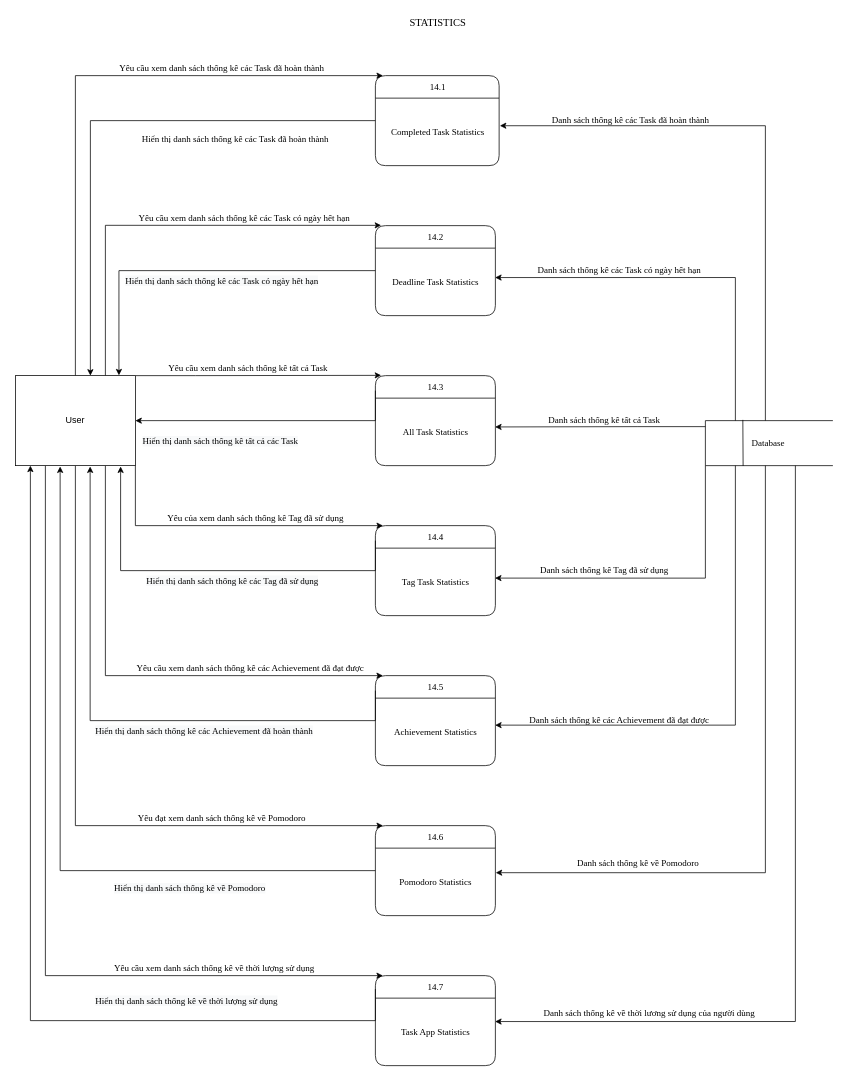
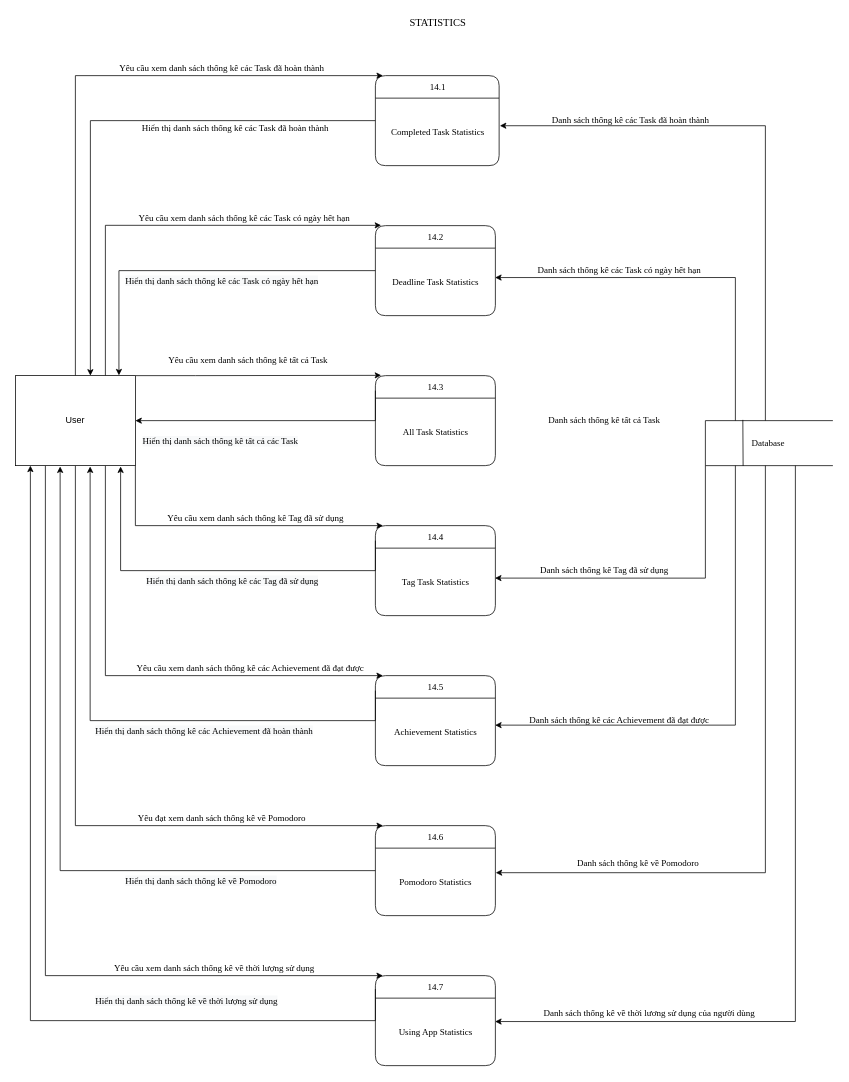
  <mxCell id="0" />
  <mxCell id="1" parent="0" />
  <mxCell id="2" style="edgeStyle=orthogonalEdgeStyle;rounded=0;orthogonalLoop=1;jettySize=auto;html=1;entryX=0.373;entryY=1.01;entryDx=0;entryDy=0;entryPerimeter=0;" parent="1" source="5" target="43" edge="1"><mxGeometry relative="1" as="geometry"><Array as="points"><mxPoint x="80" y="1160" /></Array></mxGeometry></mxCell>
  <mxCell id="3" value="&lt;font face=&quot;Verdana&quot; style=&quot;font-size: 12px&quot;&gt;14.7&lt;/font&gt;" style="swimlane;childLayout=stackLayout;horizontal=1;startSize=30;horizontalStack=0;rounded=1;fontSize=14;fontStyle=0;strokeWidth=1;resizeParent=0;resizeLast=1;shadow=0;dashed=0;align=center;html=1;" parent="1" vertex="1"><mxGeometry x="500" y="1300" width="160" height="120" as="geometry"><mxRectangle x="560" y="2400" width="50" height="30" as="alternateBounds" /></mxGeometry></mxCell>
- <mxCell id="4" value="&lt;font face=&quot;Verdana&quot;&gt;Task App Statistics&lt;/font&gt;" style="text;html=1;align=center;verticalAlign=middle;resizable=0;points=[];autosize=1;" parent="3" vertex="1"><mxGeometry y="30" width="160" height="90" as="geometry" /></mxCell>
+ <mxCell id="4" value="&lt;font face=&quot;Verdana&quot;&gt;Using App Statistics&lt;/font&gt;" style="text;html=1;align=center;verticalAlign=middle;resizable=0;points=[];autosize=1;" parent="3" vertex="1"><mxGeometry y="30" width="160" height="90" as="geometry" /></mxCell>
  <mxCell id="5" value="&lt;font face=&quot;Verdana&quot; style=&quot;font-size: 12px&quot;&gt;14.6&lt;/font&gt;" style="swimlane;childLayout=stackLayout;horizontal=1;startSize=30;horizontalStack=0;rounded=1;fontSize=14;fontStyle=0;strokeWidth=1;resizeParent=0;resizeLast=1;shadow=0;dashed=0;align=center;html=1;" parent="1" vertex="1"><mxGeometry x="500" y="1100" width="160" height="120" as="geometry"><mxRectangle x="182" y="100" width="50" height="30" as="alternateBounds" /></mxGeometry></mxCell>
  <mxCell id="6" value="&lt;font face=&quot;Verdana&quot;&gt;Pomodoro Statistics&lt;/font&gt;" style="text;html=1;align=center;verticalAlign=middle;resizable=0;points=[];autosize=1;" parent="5" vertex="1"><mxGeometry y="30" width="160" height="90" as="geometry" /></mxCell>
  <mxCell id="7" value="&lt;font face=&quot;Verdana&quot; style=&quot;font-size: 12px&quot;&gt;14.5&lt;/font&gt;" style="swimlane;childLayout=stackLayout;horizontal=1;startSize=30;horizontalStack=0;rounded=1;fontSize=14;fontStyle=0;strokeWidth=1;resizeParent=0;resizeLast=1;shadow=0;dashed=0;align=center;html=1;" parent="1" vertex="1"><mxGeometry x="500" y="900" width="160" height="120" as="geometry"><mxRectangle x="182" y="100" width="50" height="30" as="alternateBounds" /></mxGeometry></mxCell>
  <mxCell id="8" value="&lt;font face=&quot;Verdana&quot;&gt;Achievement Statistics&lt;/font&gt;" style="text;html=1;align=center;verticalAlign=middle;resizable=0;points=[];autosize=1;" parent="7" vertex="1"><mxGeometry y="30" width="160" height="90" as="geometry" /></mxCell>
  <mxCell id="9" value="&lt;font face=&quot;Verdana&quot; style=&quot;font-size: 12px&quot;&gt;14.4&lt;/font&gt;" style="swimlane;childLayout=stackLayout;horizontal=1;startSize=30;horizontalStack=0;rounded=1;fontSize=14;fontStyle=0;strokeWidth=1;resizeParent=0;resizeLast=1;shadow=0;dashed=0;align=center;html=1;" parent="1" vertex="1"><mxGeometry x="500" y="700" width="160" height="120" as="geometry"><mxRectangle x="182" y="100" width="50" height="30" as="alternateBounds" /></mxGeometry></mxCell>
  <mxCell id="10" value="&lt;font face=&quot;Verdana&quot; style=&quot;font-size: 12px&quot;&gt;Tag Task Statistics&lt;/font&gt;" style="text;html=1;align=center;verticalAlign=middle;resizable=0;points=[];autosize=1;" parent="9" vertex="1"><mxGeometry y="30" width="160" height="90" as="geometry" /></mxCell>
  <mxCell id="11" value="&lt;font style=&quot;font-size: 12px&quot; face=&quot;Verdana&quot;&gt;14.3&lt;/font&gt;" style="swimlane;childLayout=stackLayout;horizontal=1;startSize=30;horizontalStack=0;rounded=1;fontSize=14;fontStyle=0;strokeWidth=1;resizeParent=0;resizeLast=1;shadow=0;dashed=0;align=center;html=1;" parent="1" vertex="1"><mxGeometry x="500" y="500" width="160" height="120" as="geometry"><mxRectangle x="182" y="100" width="50" height="30" as="alternateBounds" /></mxGeometry></mxCell>
  <mxCell id="12" value="&lt;font face=&quot;Verdana&quot;&gt;All Task Statistics&lt;/font&gt;" style="text;html=1;align=center;verticalAlign=middle;resizable=0;points=[];autosize=1;" parent="11" vertex="1"><mxGeometry y="30" width="160" height="90" as="geometry" /></mxCell>
  <mxCell id="13" style="edgeStyle=orthogonalEdgeStyle;rounded=0;orthogonalLoop=1;jettySize=auto;html=1;entryX=0.863;entryY=-0.003;entryDx=0;entryDy=0;entryPerimeter=0;" parent="1" source="14" target="43" edge="1"><mxGeometry relative="1" as="geometry"><Array as="points"><mxPoint x="158" y="360" /></Array></mxGeometry></mxCell>
  <mxCell id="14" value="&lt;font face=&quot;Verdana&quot; style=&quot;font-size: 12px&quot;&gt;14.2&lt;/font&gt;" style="swimlane;childLayout=stackLayout;horizontal=1;startSize=30;horizontalStack=0;rounded=1;fontSize=14;fontStyle=0;strokeWidth=1;resizeParent=0;resizeLast=1;shadow=0;dashed=0;align=center;html=1;" parent="1" vertex="1"><mxGeometry x="500" y="300" width="160" height="120" as="geometry"><mxRectangle x="182" y="100" width="50" height="30" as="alternateBounds" /></mxGeometry></mxCell>
  <mxCell id="15" value="&lt;font face=&quot;Verdana&quot;&gt;Deadline Task Statistics&lt;/font&gt;" style="text;html=1;align=center;verticalAlign=middle;resizable=0;points=[];autosize=1;" parent="14" vertex="1"><mxGeometry y="30" width="160" height="90" as="geometry" /></mxCell>
  <mxCell id="16" value="&lt;font face=&quot;Verdana&quot; style=&quot;font-size: 12px&quot;&gt;14.1&lt;/font&gt;" style="swimlane;childLayout=stackLayout;horizontal=1;startSize=30;horizontalStack=0;rounded=1;fontSize=14;fontStyle=0;strokeWidth=1;resizeParent=0;resizeLast=1;shadow=0;dashed=0;align=center;html=1;" parent="1" vertex="1"><mxGeometry x="500" y="100" width="165" height="120" as="geometry"><mxRectangle x="182" y="100" width="50" height="30" as="alternateBounds" /></mxGeometry></mxCell>
  <mxCell id="17" value="&lt;font face=&quot;Verdana&quot; style=&quot;font-size: 12px&quot;&gt;Completed Task Statistics&lt;/font&gt;" style="text;html=1;align=center;verticalAlign=middle;resizable=0;points=[];autosize=1;" parent="16" vertex="1"><mxGeometry y="30" width="165" height="90" as="geometry" /></mxCell>
  <mxCell id="18" value="" style="group" parent="1" vertex="1" connectable="0"><mxGeometry x="940" y="559" width="170" height="61" as="geometry" /></mxCell>
  <mxCell id="19" value="&lt;font face=&quot;Verdana&quot;&gt;&amp;nbsp; &amp;nbsp; &amp;nbsp; &amp;nbsp; &amp;nbsp; &amp;nbsp; &amp;nbsp; &amp;nbsp; &amp;nbsp; &amp;nbsp; Database&lt;/font&gt;" style="strokeWidth=1;html=1;shape=mxgraph.flowchart.annotation_1;align=left;pointerEvents=1;" parent="18" vertex="1"><mxGeometry y="1" width="170" height="60" as="geometry" /></mxCell>
  <mxCell id="20" value="" style="endArrow=none;html=1;entryX=0.296;entryY=1.006;entryDx=0;entryDy=0;entryPerimeter=0;" parent="18" target="19" edge="1"><mxGeometry x="-0.003" y="-27" width="50" height="50" relative="1" as="geometry"><mxPoint x="49.938" as="sourcePoint" /><mxPoint x="127.5" y="-129" as="targetPoint" /><mxPoint as="offset" /></mxGeometry></mxCell>
  <mxCell id="21" value="&lt;font face=&quot;Verdana&quot;&gt;Yêu cầu xem danh sách thống kê các Task đã hoàn thành&lt;/font&gt;" style="text;html=1;align=center;verticalAlign=middle;resizable=0;points=[];autosize=1;" parent="1" vertex="1"><mxGeometry x="115" y="80" width="360" height="20" as="geometry" /></mxCell>
  <mxCell id="22" value="&lt;font face=&quot;Verdana&quot;&gt;Danh sách thống kê các Task đã hoàn thành&lt;/font&gt;" style="text;html=1;align=center;verticalAlign=middle;resizable=0;points=[];autosize=1;" parent="1" vertex="1"><mxGeometry x="700" y="150" width="280" height="20" as="geometry" /></mxCell>
  <mxCell id="23" value="&lt;font face=&quot;Verdana&quot;&gt;Yêu cầu xem danh sách thống kê các Task có ngày hết hạn&lt;/font&gt;" style="text;html=1;align=center;verticalAlign=middle;resizable=0;points=[];autosize=1;" parent="1" vertex="1"><mxGeometry x="140" y="280" width="370" height="20" as="geometry" /></mxCell>
  <mxCell id="24" value="&lt;font face=&quot;Verdana&quot;&gt;Danh sách thống kê các Task có ngày hết hạn&lt;/font&gt;" style="text;html=1;align=center;verticalAlign=middle;resizable=0;points=[];autosize=1;" parent="1" vertex="1"><mxGeometry x="680" y="350" width="290" height="20" as="geometry" /></mxCell>
- <mxCell id="25" value="&lt;font face=&quot;Verdana&quot;&gt;Yêu cầu xem danh sách thống kê tất cả Task&lt;/font&gt;" style="text;html=1;align=center;verticalAlign=middle;resizable=0;points=[];autosize=1;" parent="1" vertex="1"><mxGeometry x="185" y="480" width="290" height="20" as="geometry" /></mxCell>
+ <mxCell id="25" value="&lt;font face=&quot;Verdana&quot;&gt;Yêu cầu xem danh sách thống kê tất cả Task&lt;/font&gt;" style="text;html=1;align=center;verticalAlign=middle;resizable=0;points=[];autosize=1;" parent="1" vertex="1"><mxGeometry x="185" y="470" width="290" height="20" as="geometry" /></mxCell>
  <mxCell id="26" value="&lt;font face=&quot;Verdana&quot;&gt;Danh sách thống kê tất cả Task&lt;/font&gt;" style="text;html=1;align=center;verticalAlign=middle;resizable=0;points=[];autosize=1;" parent="1" vertex="1"><mxGeometry x="700" y="550" width="210" height="20" as="geometry" /></mxCell>
- <mxCell id="27" value="&lt;font face=&quot;Verdana&quot;&gt;Yêu của xem danh sách thống kê Tag đã sử dụng&lt;/font&gt;" style="text;html=1;align=center;verticalAlign=middle;resizable=0;points=[];autosize=1;" parent="1" vertex="1"><mxGeometry x="185" y="680" width="310" height="20" as="geometry" /></mxCell>
+ <mxCell id="27" value="&lt;font face=&quot;Verdana&quot;&gt;Yêu cầu xem danh sách thống kê Tag đã sử dụng&lt;/font&gt;" style="text;html=1;align=center;verticalAlign=middle;resizable=0;points=[];autosize=1;" parent="1" vertex="1"><mxGeometry x="185" y="680" width="310" height="20" as="geometry" /></mxCell>
  <mxCell id="28" value="&lt;font face=&quot;Verdana&quot;&gt;Danh sách thống kê Tag đã sử dụng&lt;/font&gt;" style="text;html=1;align=center;verticalAlign=middle;resizable=0;points=[];autosize=1;" parent="1" vertex="1"><mxGeometry x="690" y="750" width="230" height="20" as="geometry" /></mxCell>
  <mxCell id="29" value="&lt;font face=&quot;Verdana&quot;&gt;Yêu cầu xem danh sách thống kê các Achievement đã đạt được&lt;/font&gt;" style="text;html=1;align=center;verticalAlign=middle;resizable=0;points=[];autosize=1;" parent="1" vertex="1"><mxGeometry x="132.5" y="880" width="400" height="20" as="geometry" /></mxCell>
  <mxCell id="30" value="&lt;font face=&quot;Verdana&quot;&gt;Danh sách thống kê các Achievement đã đạt được&lt;/font&gt;" style="text;html=1;align=center;verticalAlign=middle;resizable=0;points=[];autosize=1;" parent="1" vertex="1"><mxGeometry x="665" y="950" width="320" height="20" as="geometry" /></mxCell>
  <mxCell id="31" value="&lt;font face=&quot;Verdana&quot;&gt;Yêu đạt xem danh sách thống kê về Pomodoro&lt;/font&gt;" style="text;html=1;align=center;verticalAlign=middle;resizable=0;points=[];autosize=1;" parent="1" vertex="1"><mxGeometry x="145" y="1080" width="300" height="20" as="geometry" /></mxCell>
  <mxCell id="32" value="&lt;font face=&quot;Verdana&quot;&gt;Danh sách thống kê về Pomodoro&lt;/font&gt;" style="text;html=1;align=center;verticalAlign=middle;resizable=0;points=[];autosize=1;" parent="1" vertex="1"><mxGeometry x="740" y="1140" width="220" height="20" as="geometry" /></mxCell>
  <mxCell id="33" value="&lt;font face=&quot;Verdana&quot;&gt;Yêu cầu xem danh sách thống kê về thời lượng sử dụng&lt;/font&gt;" style="text;html=1;align=center;verticalAlign=middle;resizable=0;points=[];autosize=1;" parent="1" vertex="1"><mxGeometry x="110" y="1280" width="350" height="20" as="geometry" /></mxCell>
  <mxCell id="34" value="&lt;font face=&quot;Verdana&quot;&gt;Danh sách thống kê về thời lương sử dụng của người dùng&lt;/font&gt;" style="text;html=1;align=center;verticalAlign=middle;resizable=0;points=[];autosize=1;" parent="1" vertex="1"><mxGeometry x="680" y="1340" width="370" height="20" as="geometry" /></mxCell>
  <mxCell id="35" value="&lt;font face=&quot;Verdana&quot; style=&quot;font-size: 14px&quot;&gt;STATISTICS&lt;/font&gt;" style="text;html=1;align=center;verticalAlign=middle;resizable=0;points=[];autosize=1;" parent="1" vertex="1"><mxGeometry x="532.5" y="20" width="100" height="20" as="geometry" /></mxCell>
  <mxCell id="36" style="edgeStyle=orthogonalEdgeStyle;rounded=0;orthogonalLoop=1;jettySize=auto;html=1;entryX=0.061;entryY=0;entryDx=0;entryDy=0;entryPerimeter=0;" parent="1" source="43" target="16" edge="1"><mxGeometry relative="1" as="geometry"><Array as="points"><mxPoint x="100" y="100" /></Array></mxGeometry></mxCell>
  <mxCell id="37" style="edgeStyle=orthogonalEdgeStyle;rounded=0;orthogonalLoop=1;jettySize=auto;html=1;entryX=0.048;entryY=-0.003;entryDx=0;entryDy=0;entryPerimeter=0;" parent="1" source="43" target="14" edge="1"><mxGeometry relative="1" as="geometry"><Array as="points"><mxPoint x="140" y="300" /></Array></mxGeometry></mxCell>
  <mxCell id="38" style="edgeStyle=orthogonalEdgeStyle;rounded=0;orthogonalLoop=1;jettySize=auto;html=1;entryX=0.048;entryY=-0.003;entryDx=0;entryDy=0;entryPerimeter=0;" parent="1" source="43" target="11" edge="1"><mxGeometry relative="1" as="geometry"><Array as="points"><mxPoint x="260" y="500" /><mxPoint x="260" y="500" /></Array></mxGeometry></mxCell>
  <mxCell id="39" style="edgeStyle=orthogonalEdgeStyle;rounded=0;orthogonalLoop=1;jettySize=auto;html=1;entryX=0.063;entryY=0;entryDx=0;entryDy=0;entryPerimeter=0;" parent="1" source="43" target="9" edge="1"><mxGeometry relative="1" as="geometry"><Array as="points"><mxPoint x="180" y="700" /></Array></mxGeometry></mxCell>
  <mxCell id="40" style="edgeStyle=orthogonalEdgeStyle;rounded=0;orthogonalLoop=1;jettySize=auto;html=1;" parent="1" source="43" edge="1"><mxGeometry relative="1" as="geometry"><mxPoint x="510" y="900" as="targetPoint" /><Array as="points"><mxPoint x="140" y="900" /></Array></mxGeometry></mxCell>
  <mxCell id="41" style="edgeStyle=orthogonalEdgeStyle;rounded=0;orthogonalLoop=1;jettySize=auto;html=1;entryX=0.063;entryY=0;entryDx=0;entryDy=0;entryPerimeter=0;" parent="1" source="43" target="5" edge="1"><mxGeometry relative="1" as="geometry"><Array as="points"><mxPoint x="100" y="1100" /></Array></mxGeometry></mxCell>
  <mxCell id="42" style="edgeStyle=orthogonalEdgeStyle;rounded=0;orthogonalLoop=1;jettySize=auto;html=1;" parent="1" source="43" edge="1"><mxGeometry relative="1" as="geometry"><mxPoint x="510" y="1300" as="targetPoint" /><Array as="points"><mxPoint x="60" y="1300" /></Array></mxGeometry></mxCell>
  <mxCell id="43" value="User" style="rounded=0;whiteSpace=wrap;html=1;" parent="1" vertex="1"><mxGeometry x="20" y="500" width="160" height="120" as="geometry" /></mxCell>
  <mxCell id="44" style="edgeStyle=orthogonalEdgeStyle;rounded=0;orthogonalLoop=1;jettySize=auto;html=1;entryX=0.625;entryY=0;entryDx=0;entryDy=0;entryPerimeter=0;" parent="1" target="43" edge="1"><mxGeometry relative="1" as="geometry"><mxPoint x="500" y="160" as="sourcePoint" /><Array as="points"><mxPoint x="500" y="160" /><mxPoint x="120" y="160" /></Array></mxGeometry></mxCell>
- <mxCell id="45" value="&lt;font face=&quot;Verdana&quot;&gt;Hiển thị danh sách thống kê các Task đã hoàn thành&lt;/font&gt;" style="text;html=1;align=center;verticalAlign=middle;resizable=0;points=[];autosize=1;" parent="1" vertex="1"><mxGeometry x="147.5" y="175" width="330" height="20" as="geometry" /></mxCell>
+ <mxCell id="45" value="&lt;font face=&quot;Verdana&quot;&gt;Hiển thị danh sách thống kê các Task đã hoàn thành&lt;/font&gt;" style="text;html=1;align=center;verticalAlign=middle;resizable=0;points=[];autosize=1;" parent="1" vertex="1"><mxGeometry x="147.5" y="160" width="330" height="20" as="geometry" /></mxCell>
  <mxCell id="46" value="&lt;span style=&quot;color: rgb(0 , 0 , 0) ; font-family: &amp;#34;verdana&amp;#34; ; font-size: 12px ; font-style: normal ; font-weight: 400 ; letter-spacing: normal ; text-align: center ; text-indent: 0px ; text-transform: none ; word-spacing: 0px ; background-color: rgb(248 , 249 , 250) ; display: inline ; float: none&quot;&gt;Hiển thị danh sách thống kê các Task có ngày hết hạn&lt;/span&gt;" style="text;whiteSpace=wrap;html=1;" parent="1" vertex="1"><mxGeometry x="165" y="360" width="330" height="30" as="geometry" /></mxCell>
  <mxCell id="47" style="edgeStyle=orthogonalEdgeStyle;rounded=0;orthogonalLoop=1;jettySize=auto;html=1;" parent="1" target="43" edge="1"><mxGeometry relative="1" as="geometry"><mxPoint x="500" y="520" as="sourcePoint" /><Array as="points"><mxPoint x="500" y="560" /></Array></mxGeometry></mxCell>
  <mxCell id="48" value="&lt;span style=&quot;color: rgb(0 , 0 , 0) ; font-family: &amp;#34;verdana&amp;#34; ; font-size: 12px ; font-style: normal ; font-weight: 400 ; letter-spacing: normal ; text-align: center ; text-indent: 0px ; text-transform: none ; word-spacing: 0px ; background-color: rgb(248 , 249 , 250) ; display: inline ; float: none&quot;&gt;Hiển thị danh sách thống kê tất cả các Task&lt;/span&gt;" style="text;whiteSpace=wrap;html=1;" parent="1" vertex="1"><mxGeometry x="187.5" y="574" width="270" height="30" as="geometry" /></mxCell>
  <mxCell id="49" style="edgeStyle=orthogonalEdgeStyle;rounded=0;orthogonalLoop=1;jettySize=auto;html=1;entryX=0.877;entryY=1.01;entryDx=0;entryDy=0;entryPerimeter=0;" parent="1" target="43" edge="1"><mxGeometry relative="1" as="geometry"><mxPoint x="500" y="720" as="sourcePoint" /><Array as="points"><mxPoint x="500" y="760" /><mxPoint x="160" y="760" /></Array></mxGeometry></mxCell>
  <mxCell id="50" value="&lt;span style=&quot;color: rgb(0 , 0 , 0) ; font-family: &amp;#34;verdana&amp;#34; ; font-size: 12px ; font-style: normal ; font-weight: 400 ; letter-spacing: normal ; text-align: center ; text-indent: 0px ; text-transform: none ; word-spacing: 0px ; background-color: rgb(248 , 249 , 250) ; display: inline ; float: none&quot;&gt;Hiển thị danh sách thống kê các Tag đã sử dụng&lt;/span&gt;" style="text;whiteSpace=wrap;html=1;" parent="1" vertex="1"><mxGeometry x="192.5" y="760" width="295" height="30" as="geometry" /></mxCell>
  <mxCell id="51" style="edgeStyle=orthogonalEdgeStyle;rounded=0;orthogonalLoop=1;jettySize=auto;html=1;entryX=0.623;entryY=1.01;entryDx=0;entryDy=0;entryPerimeter=0;" parent="1" target="43" edge="1"><mxGeometry relative="1" as="geometry"><mxPoint x="500" y="920" as="sourcePoint" /><Array as="points"><mxPoint x="500" y="960" /><mxPoint x="120" y="960" /></Array></mxGeometry></mxCell>
  <mxCell id="52" value="&lt;span style=&quot;color: rgb(0 , 0 , 0) ; font-family: &amp;#34;verdana&amp;#34; ; font-size: 12px ; font-style: normal ; font-weight: 400 ; letter-spacing: normal ; text-align: center ; text-indent: 0px ; text-transform: none ; word-spacing: 0px ; background-color: rgb(248 , 249 , 250) ; display: inline ; float: none&quot;&gt;Hiển thị danh sách thống kê các Achievement đã hoàn thành&lt;/span&gt;" style="text;whiteSpace=wrap;html=1;" parent="1" vertex="1"><mxGeometry x="125" y="960" width="375" height="30" as="geometry" /></mxCell>
- <mxCell id="53" value="&lt;span style=&quot;color: rgb(0 , 0 , 0) ; font-family: &amp;#34;verdana&amp;#34; ; font-size: 12px ; font-style: normal ; font-weight: 400 ; letter-spacing: normal ; text-align: center ; text-indent: 0px ; text-transform: none ; word-spacing: 0px ; background-color: rgb(248 , 249 , 250) ; display: inline ; float: none&quot;&gt;Hiển thị danh sách thống kê về Pomodoro&lt;/span&gt;" style="text;whiteSpace=wrap;html=1;" parent="1" vertex="1"><mxGeometry x="150" y="1170" width="260" height="30" as="geometry" /></mxCell>
+ <mxCell id="53" value="&lt;span style=&quot;color: rgb(0 , 0 , 0) ; font-family: &amp;#34;verdana&amp;#34; ; font-size: 12px ; font-style: normal ; font-weight: 400 ; letter-spacing: normal ; text-align: center ; text-indent: 0px ; text-transform: none ; word-spacing: 0px ; background-color: rgb(248 , 249 , 250) ; display: inline ; float: none&quot;&gt;Hiển thị danh sách thống kê về Pomodoro&lt;/span&gt;" style="text;whiteSpace=wrap;html=1;" parent="1" vertex="1"><mxGeometry x="165" y="1160" width="260" height="30" as="geometry" /></mxCell>
  <mxCell id="54" style="edgeStyle=orthogonalEdgeStyle;rounded=0;orthogonalLoop=1;jettySize=auto;html=1;" parent="1" edge="1"><mxGeometry relative="1" as="geometry"><mxPoint x="500" y="1318" as="sourcePoint" /><mxPoint x="40" y="620" as="targetPoint" /><Array as="points"><mxPoint x="500" y="1360" /><mxPoint x="40" y="1360" /></Array></mxGeometry></mxCell>
  <mxCell id="55" value="&lt;span style=&quot;color: rgb(0 , 0 , 0) ; font-family: &amp;#34;verdana&amp;#34; ; font-size: 12px ; font-style: normal ; font-weight: 400 ; letter-spacing: normal ; text-align: center ; text-indent: 0px ; text-transform: none ; word-spacing: 0px ; background-color: rgb(248 , 249 , 250) ; display: inline ; float: none&quot;&gt;Hiển thị danh sách thống kê về thời lượng sử dụng&lt;/span&gt;" style="text;whiteSpace=wrap;html=1;" parent="1" vertex="1"><mxGeometry x="125" y="1320" width="315" height="30" as="geometry" /></mxCell>
  <mxCell id="56" style="edgeStyle=orthogonalEdgeStyle;rounded=0;orthogonalLoop=1;jettySize=auto;html=1;entryX=1.006;entryY=0.409;entryDx=0;entryDy=0;entryPerimeter=0;" parent="1" source="19" target="17" edge="1"><mxGeometry relative="1" as="geometry"><Array as="points"><mxPoint x="1020" y="167" /></Array></mxGeometry></mxCell>
  <mxCell id="57" style="edgeStyle=orthogonalEdgeStyle;rounded=0;orthogonalLoop=1;jettySize=auto;html=1;entryX=0.998;entryY=0.436;entryDx=0;entryDy=0;entryPerimeter=0;" parent="1" source="19" target="15" edge="1"><mxGeometry relative="1" as="geometry"><Array as="points"><mxPoint x="980" y="369" /></Array></mxGeometry></mxCell>
- <mxCell id="58" style="edgeStyle=orthogonalEdgeStyle;rounded=0;orthogonalLoop=1;jettySize=auto;html=1;entryX=0.998;entryY=0.427;entryDx=0;entryDy=0;entryPerimeter=0;" parent="1" source="19" target="12" edge="1"><mxGeometry relative="1" as="geometry"><Array as="points"><mxPoint x="850" y="568" /><mxPoint x="850" y="568" /></Array></mxGeometry></mxCell>
  <mxCell id="59" style="edgeStyle=orthogonalEdgeStyle;rounded=0;orthogonalLoop=1;jettySize=auto;html=1;entryX=0.997;entryY=0.444;entryDx=0;entryDy=0;entryPerimeter=0;" parent="1" source="19" target="10" edge="1"><mxGeometry relative="1" as="geometry"><Array as="points"><mxPoint x="940" y="770" /></Array></mxGeometry></mxCell>
  <mxCell id="60" style="edgeStyle=orthogonalEdgeStyle;rounded=0;orthogonalLoop=1;jettySize=auto;html=1;entryX=0.998;entryY=0.4;entryDx=0;entryDy=0;entryPerimeter=0;" parent="1" source="19" target="8" edge="1"><mxGeometry relative="1" as="geometry"><Array as="points"><mxPoint x="980" y="966" /></Array></mxGeometry></mxCell>
  <mxCell id="61" style="edgeStyle=orthogonalEdgeStyle;rounded=0;orthogonalLoop=1;jettySize=auto;html=1;entryX=1.003;entryY=0.364;entryDx=0;entryDy=0;entryPerimeter=0;" parent="1" source="19" target="6" edge="1"><mxGeometry relative="1" as="geometry"><Array as="points"><mxPoint x="1020" y="1163" /></Array></mxGeometry></mxCell>
  <mxCell id="62" style="edgeStyle=orthogonalEdgeStyle;rounded=0;orthogonalLoop=1;jettySize=auto;html=1;entryX=0.998;entryY=0.347;entryDx=0;entryDy=0;entryPerimeter=0;" parent="1" source="19" target="4" edge="1"><mxGeometry relative="1" as="geometry"><Array as="points"><mxPoint x="1060" y="1361" /></Array></mxGeometry></mxCell>
